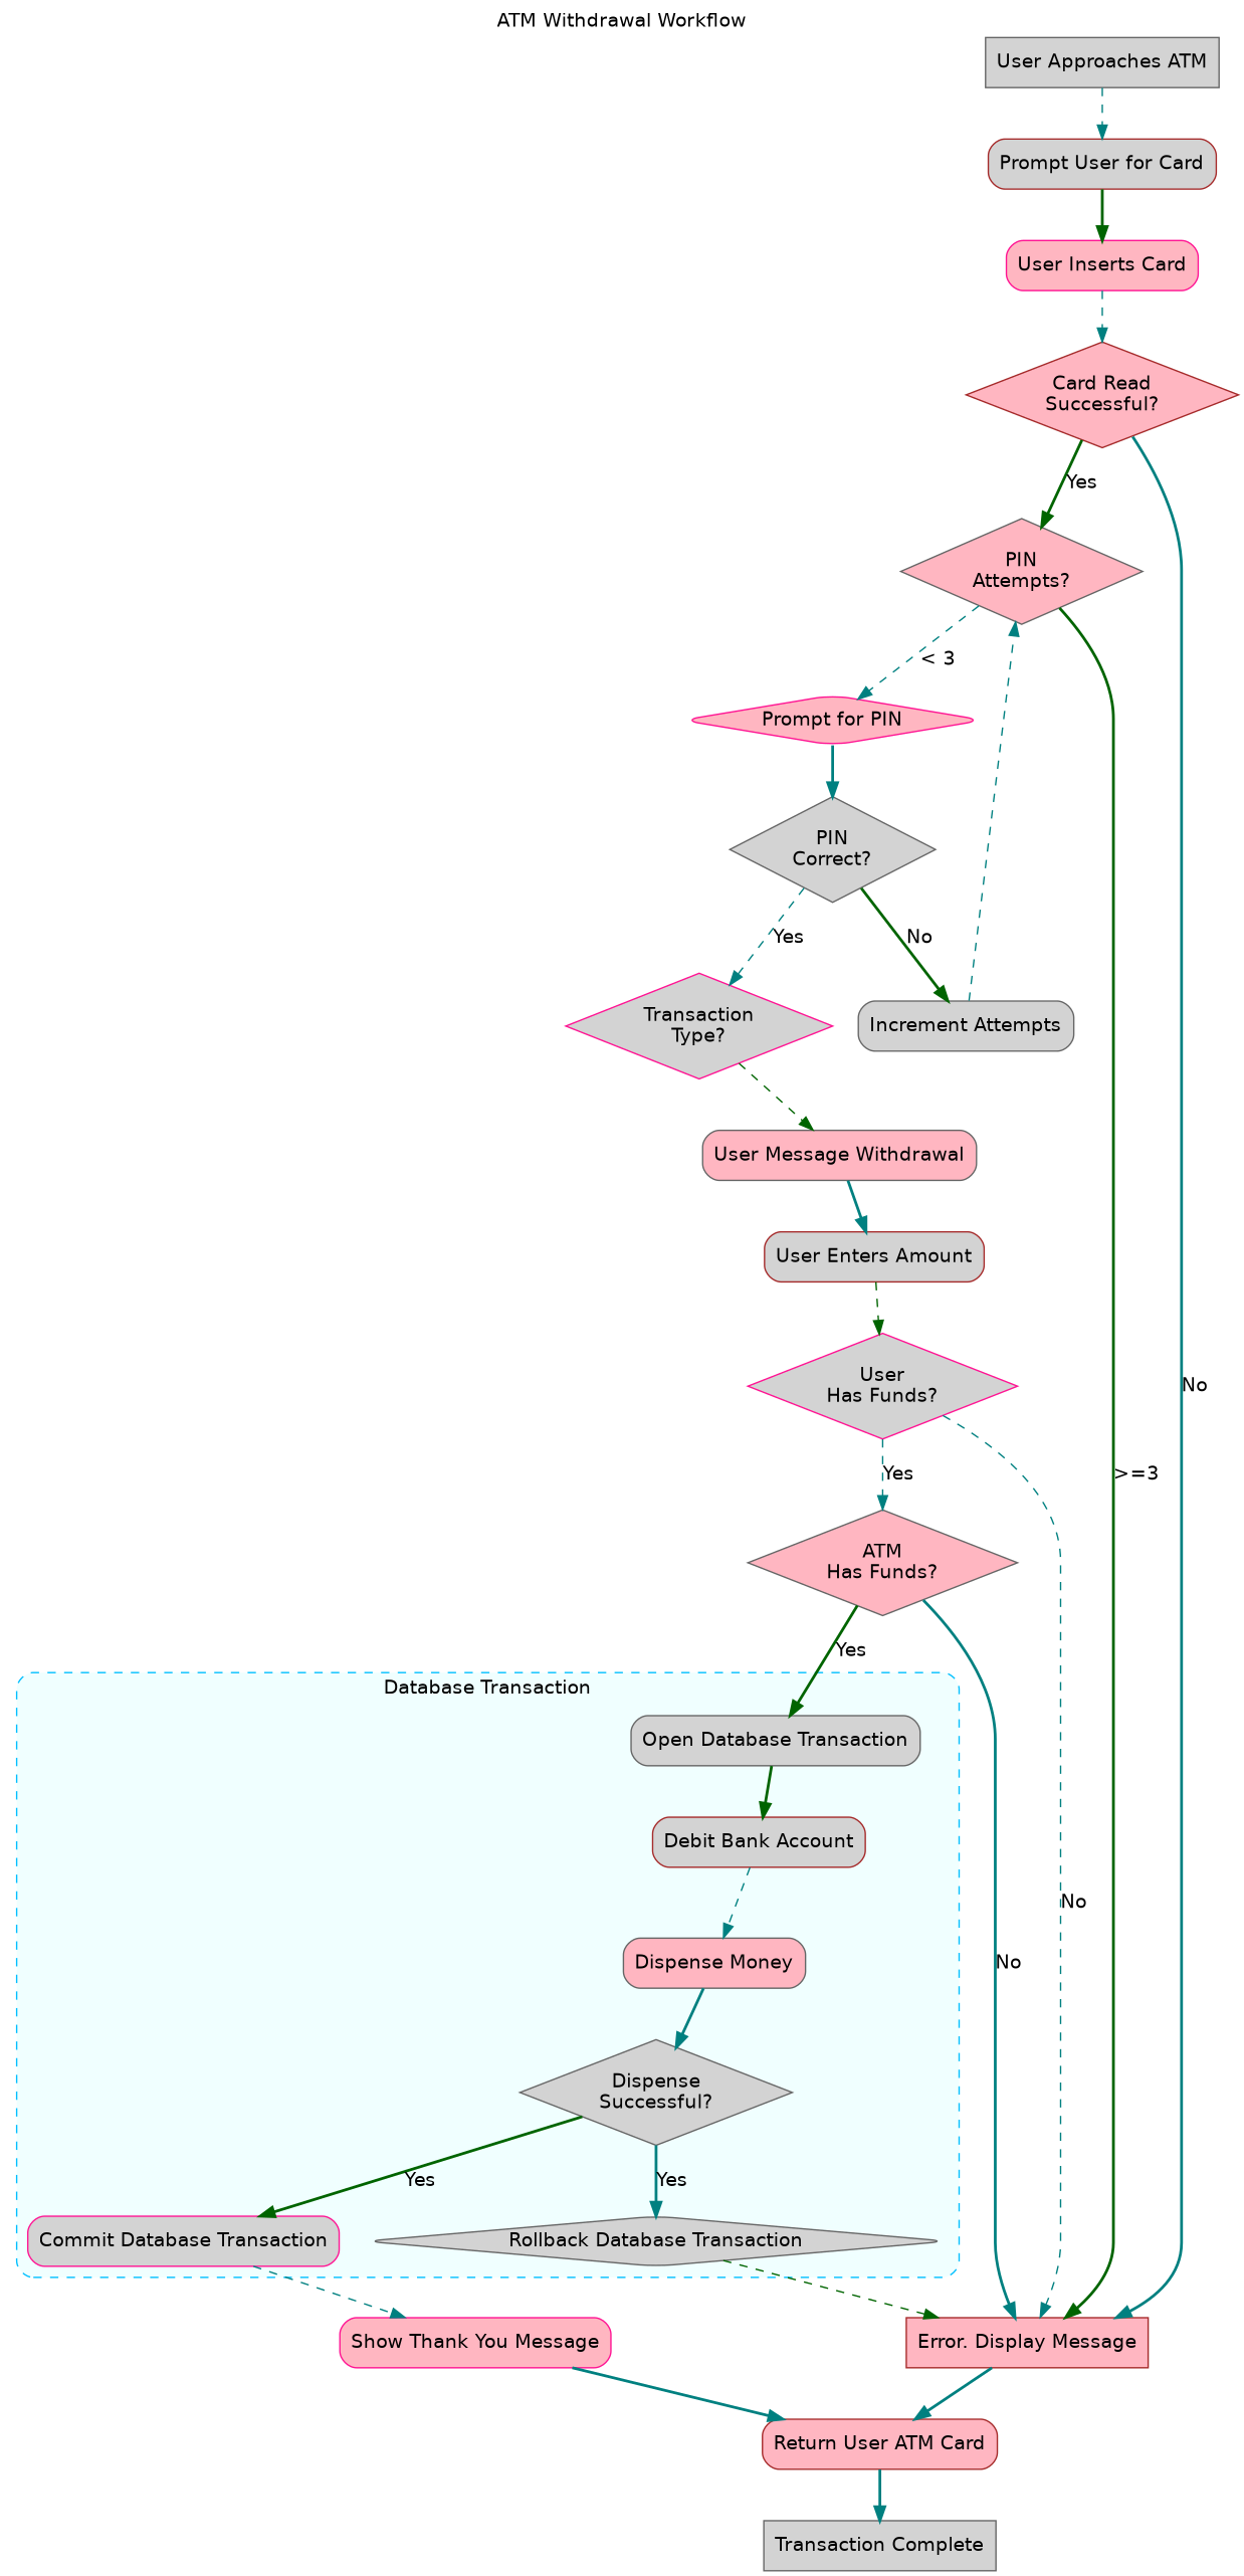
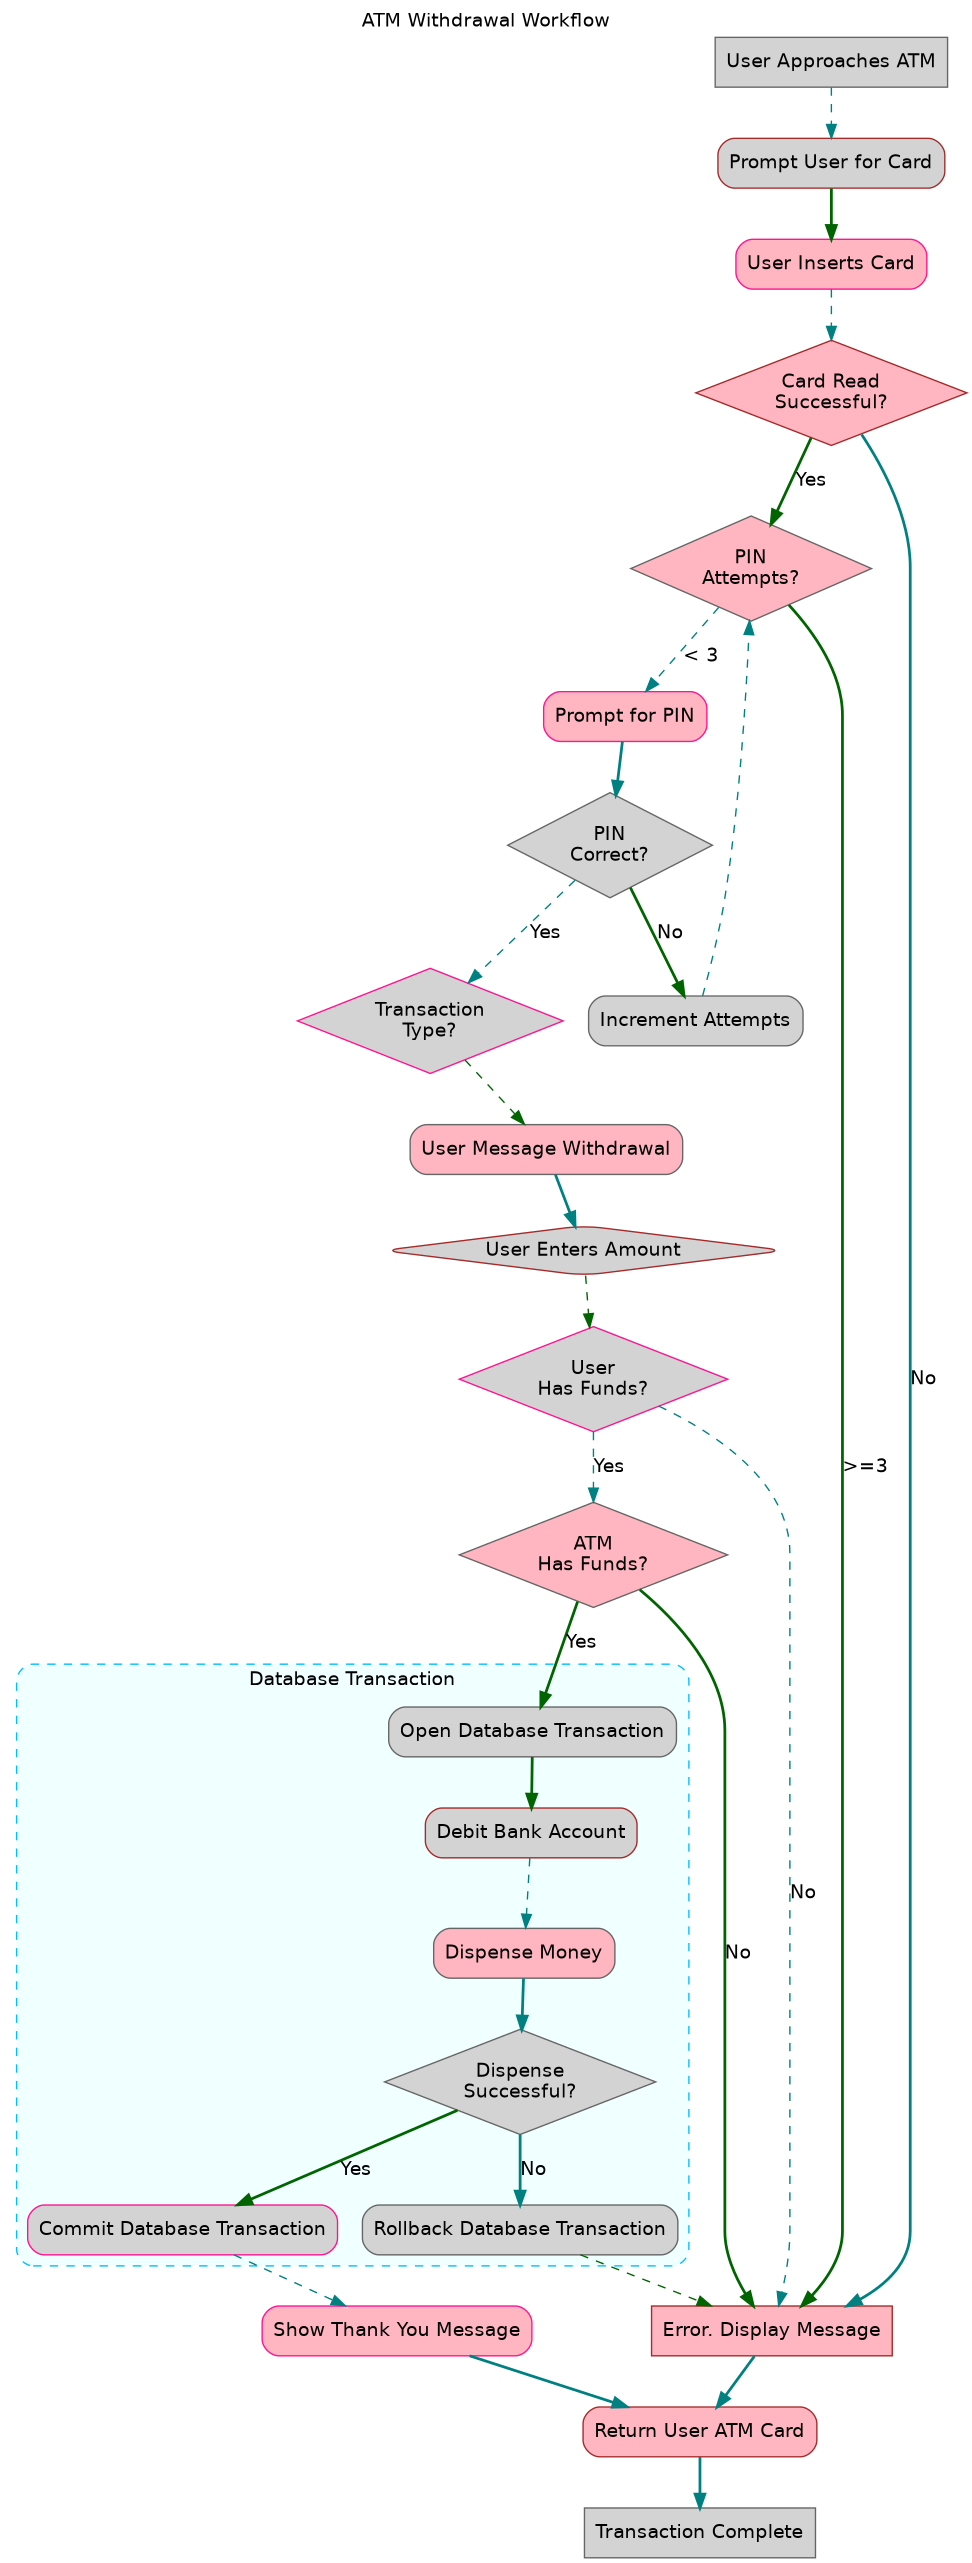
  digraph {
    fontname=helvetica
    label="ATM Withdrawal Workflow"
    labeljust=center
    labelloc=top
    node [color=gray40 fillcolor=lightgrey fontname=helvetica shape=box style="rounded, filled,filled"]
    edge [color=teal fontname=helvetica style=bold]
    n1 [label="Dispense\nSuccessful?" shape=diamond style=filled]
    n2 [color=deeppink label="Commit Database Transaction"]
-   n3 [label="Rollback Database Transaction" shape=diamond]
+   n3 [label="Rollback Database Transaction"]
    n4 [fillcolor=lightpink label="Dispense Money"]
    n5 [color=brown label="Debit Bank Account"]
    n6 [label="Open Database Transaction"]
    n7 [color=deeppink fillcolor=lightpink label="Show Thank You Message"]
    n8 [color=brown fillcolor=lightpink label="Error. Display Message" style=filled]
    n9 [color=brown fillcolor=lightpink label="Card Read\nSuccessful?" shape=diamond style=filled]
    n10 [fillcolor=lightpink label="PIN\nAttempts?" shape=diamond style=filled]
-   n11 [color=deeppink fillcolor=lightpink label="Prompt for PIN" shape=diamond]
+   n11 [color=deeppink fillcolor=lightpink label="Prompt for PIN"]
    n12 [color=brown fillcolor=lightpink label="Return User ATM Card"]
    n13 [label="PIN\nCorrect?" shape=diamond style=filled]
    n14 [color=deeppink label="Transaction\nType?" shape=diamond style=filled]
    n15 [label="Increment Attempts"]
    n16 [fillcolor=lightpink label="User Message Withdrawal"]
-   n17 [color=brown label="User Enters Amount"]
+   n17 [color=brown label="User Enters Amount" shape=diamond]
    n18 [color=deeppink label="User\nHas Funds?" shape=diamond style=filled]
    n19 [fillcolor=lightpink label="ATM\nHas Funds?" shape=diamond style=filled]
    n20 [color=brown label="Prompt User for Card"]
    n21 [color=deeppink fillcolor=lightpink label="User Inserts Card"]
    n22 [label="Transaction Complete" style=filled]
    n23 [label="User Approaches ATM" style=filled]
    subgraph cluster_1 {
      color=deepskyblue
      fillcolor=azure1
      label="Database Transaction"
      style="filled,dashed,rounded"
      n1
      n2
      n3
      n4
      n5
      n6
    }
    n1 -> n2 [color=darkgreen label=Yes]
-   n1 -> n3 [label=Yes]
+   n1 -> n3 [label=No]
    n2 -> n7 [style=dashed]
    n3 -> n8 [color=darkgreen style=dashed]
    n4 -> n1
    n5 -> n4 [style=dashed]
    n6 -> n5 [color=darkgreen]
    n7 -> n12
    n8 -> n12
    n9 -> n8 [label=No]
    n9 -> n10 [color=darkgreen label=Yes]
    n10 -> n8 [color=darkgreen label=">=3"]
    n10 -> n11 [label="< 3" style=dashed]
    n11 -> n13
    n12 -> n22
    n13 -> n14 [label=Yes style=dashed]
    n13 -> n15 [color=darkgreen label=No]
    n14 -> n16 [color=darkgreen style=dashed]
    n15 -> n10 [style=dashed]
    n16 -> n17
    n17 -> n18 [color=darkgreen style=dashed]
    n18 -> n8 [label=No style=dashed]
    n18 -> n19 [label=Yes style=dashed]
    n19 -> n6 [color=darkgreen label=Yes]
-   n19 -> n8 [label=No]
+   n19 -> n8 [color=darkgreen label=No]
    n20 -> n21 [color=darkgreen]
    n21 -> n9 [style=dashed]
    n23 -> n20 [style=dashed]
  }
